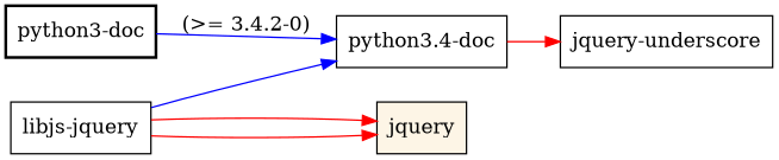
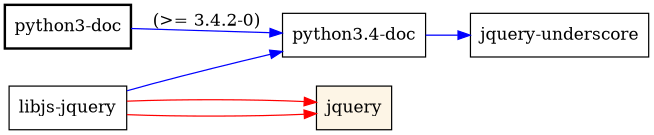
  digraph {
    rankdir=LR
    node [shape=box]
    edge [color=blue]
    "python3-doc" [style="setlinewidth(2)"]
    "python3.4-doc"
    n3 [label="jquery-underscore"]
    "libjs-jquery"
    jquery [fillcolor=oldlace style=filled]
    "python3-doc" -> "python3.4-doc" [label="(>= 3.4.2-0)"]
-   "python3.4-doc" -> n3 [color=red]
+   "python3.4-doc" -> n3
    "libjs-jquery" -> "python3.4-doc"
    "libjs-jquery" -> jquery [color=red]
    "libjs-jquery" -> jquery [color=red]
  }
